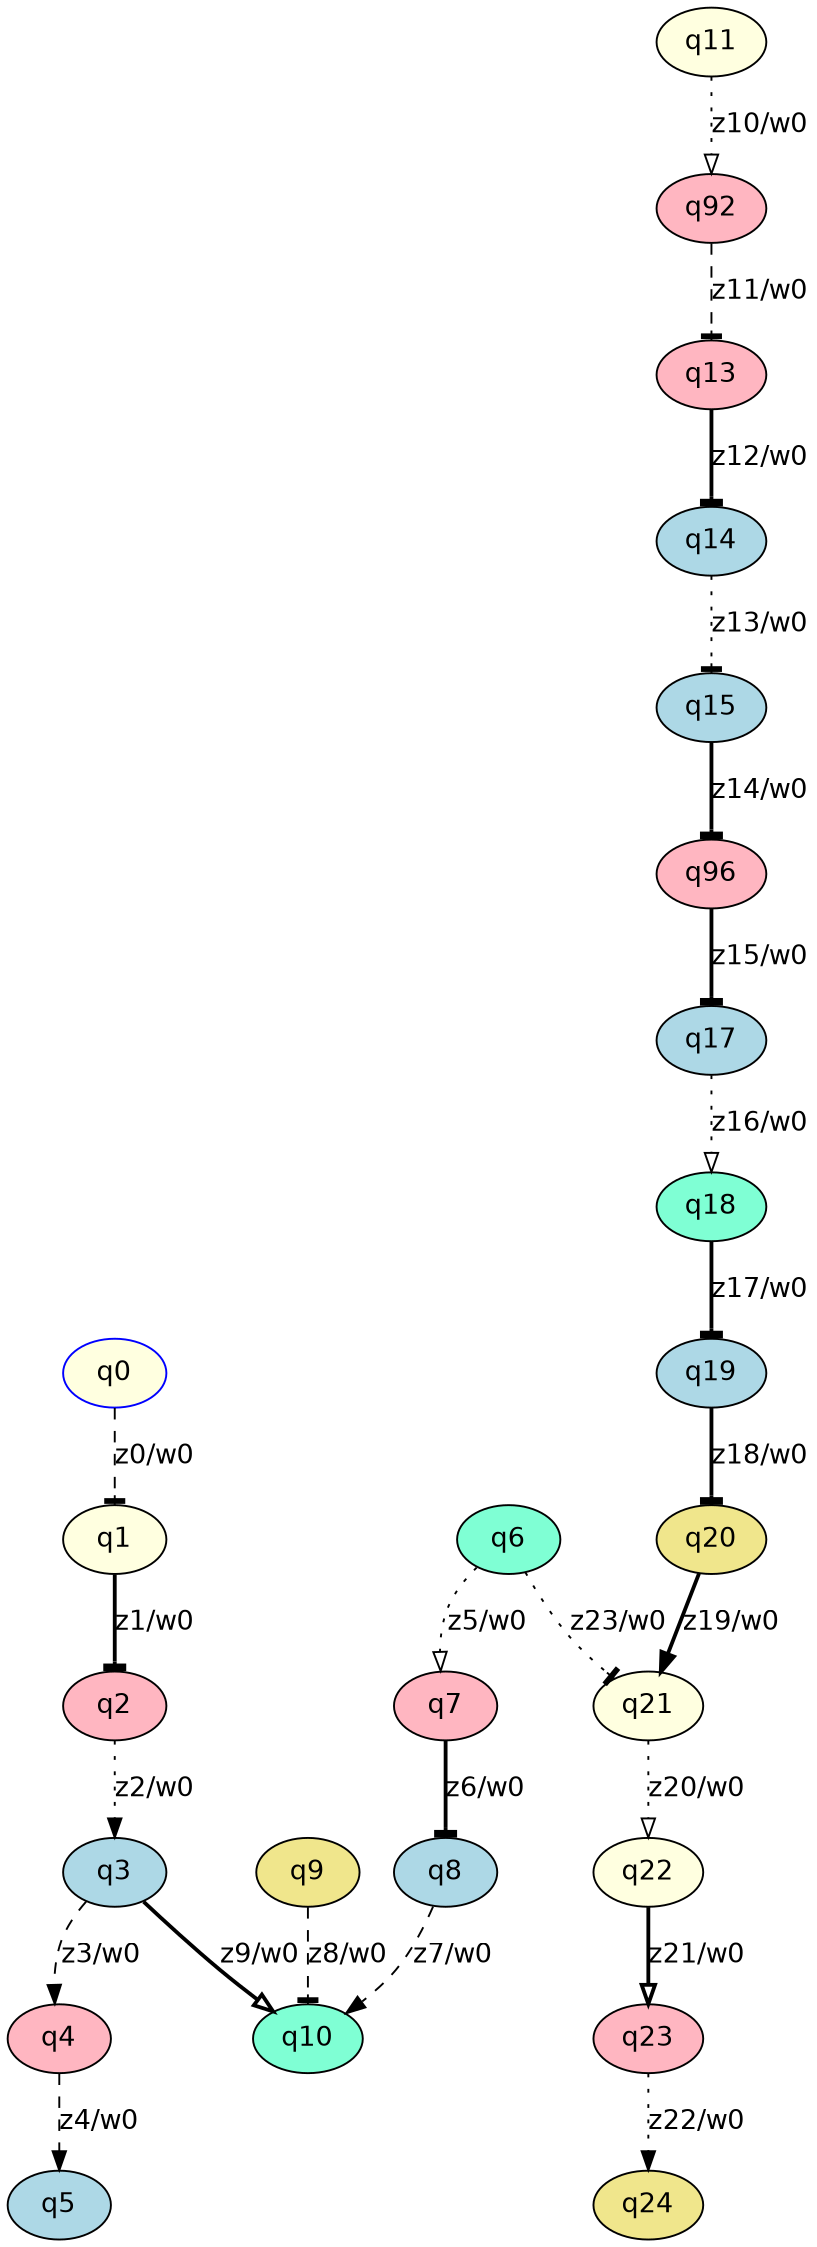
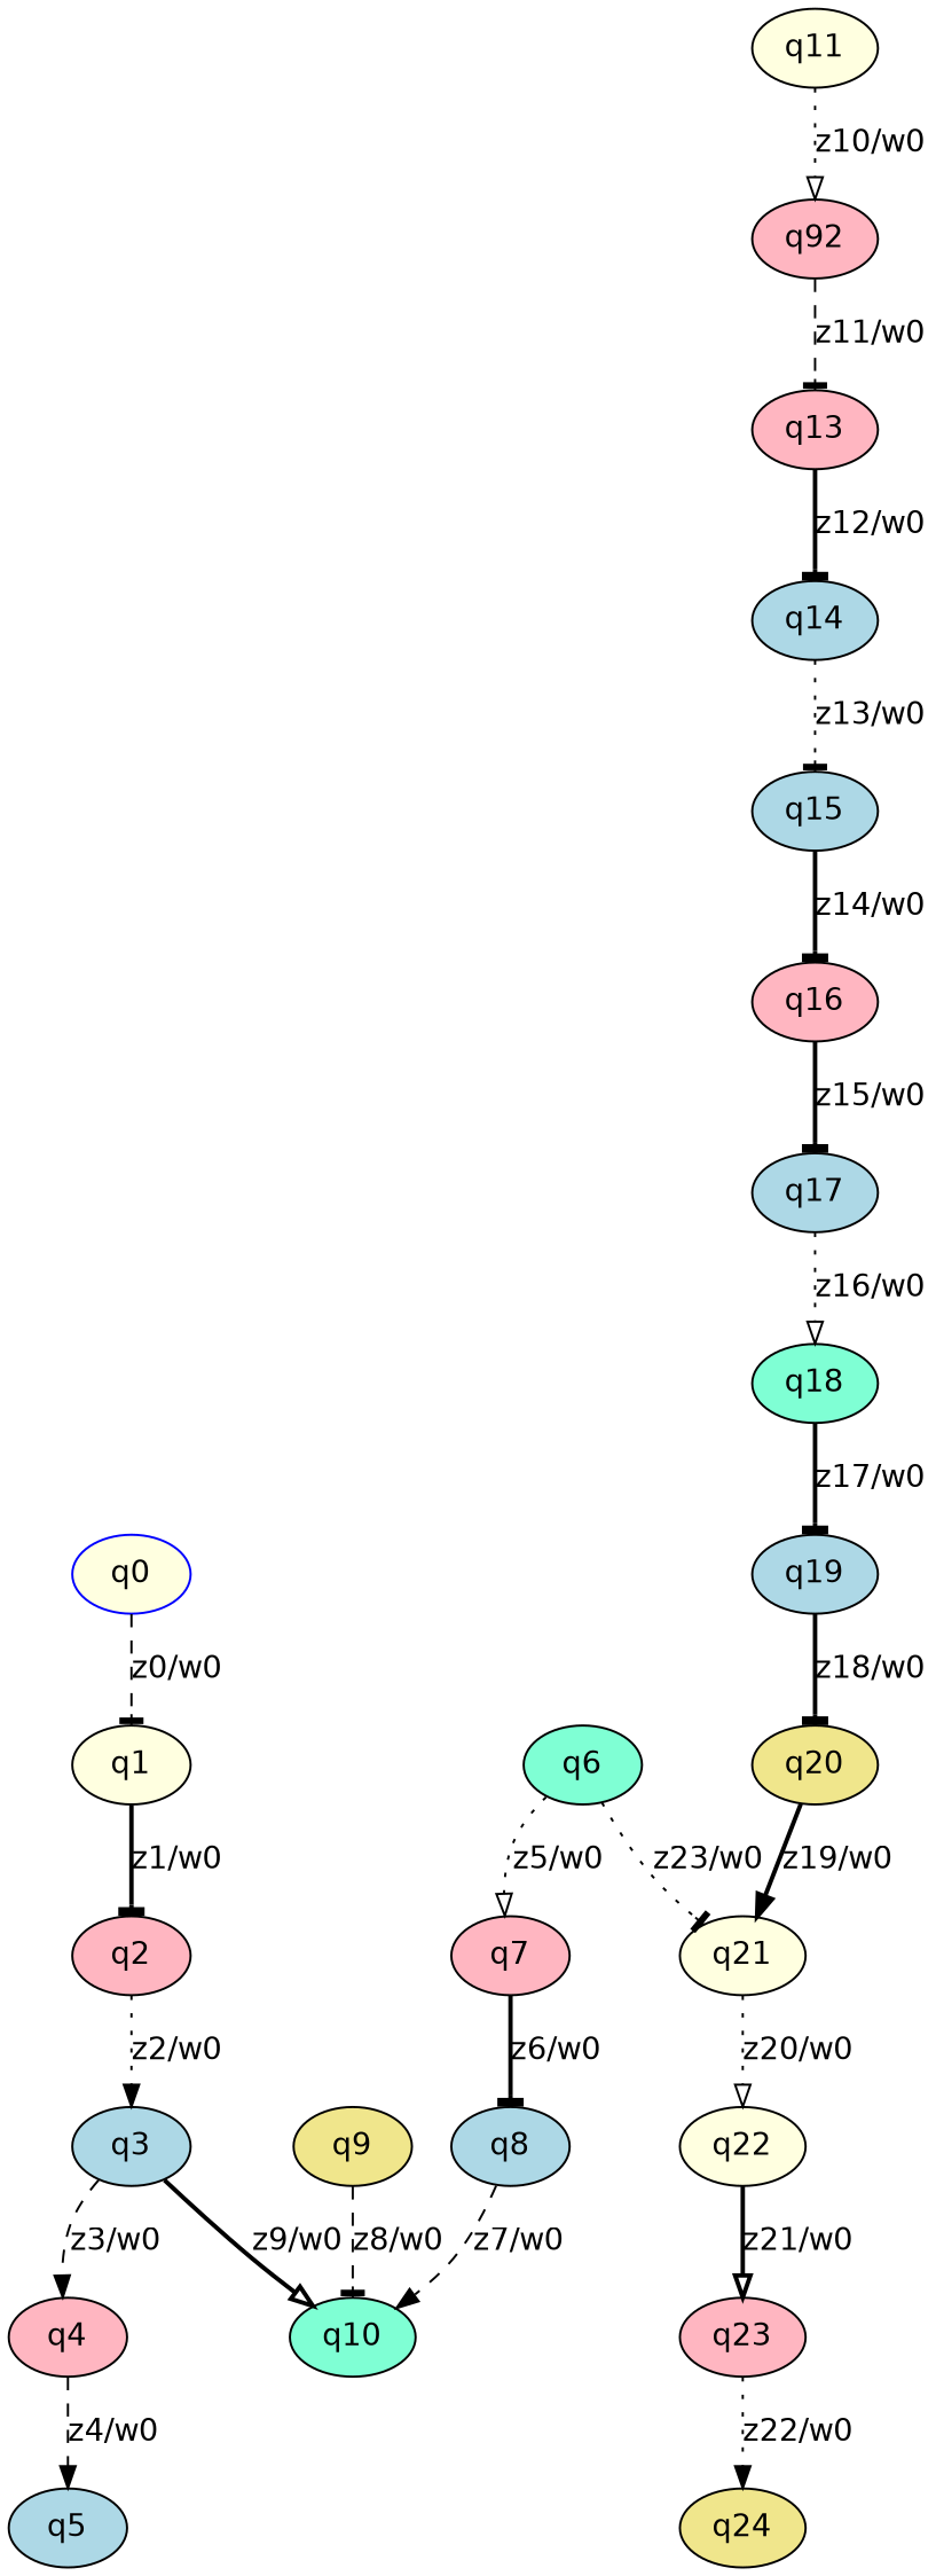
  digraph {
    fontname="DejaVu Sans"
    node [fillcolor=lightpink fontname="DejaVu Sans" style=filled]
    edge [arrowhead=tee fontname="DejaVu Sans" style=bold]
    q0 [color=blue fillcolor=lightyellow]
    q1 [fillcolor=lightyellow]
    q2
    q3 [fillcolor=lightblue]
    q4
    q10 [fillcolor=aquamarine]
    q5 [fillcolor=lightblue]
    q6 [fillcolor=aquamarine]
    q7
    q21 [fillcolor=lightyellow]
    q8 [fillcolor=lightblue]
    q22 [fillcolor=lightyellow]
    q23
    q9 [fillcolor=khaki]
    q11 [fillcolor=lightyellow]
    n16 [label=q92]
    q13
    q14 [fillcolor=lightblue]
    q15 [fillcolor=lightblue]
-   q16 [label=q96]
+   q16
    q17 [fillcolor=lightblue]
    q18 [fillcolor=aquamarine]
    q19 [fillcolor=lightblue]
    q20 [fillcolor=khaki]
    q24 [fillcolor=khaki]
    q0 -> q1 [label="z0/w0" style=dashed]
    q1 -> q2 [label="z1/w0"]
    q2 -> q3 [arrowhead=normal label="z2/w0" style=dotted]
    q3 -> q4 [arrowhead=normal label="z3/w0" style=dashed]
    q3 -> q10 [arrowhead=onormal label="z9/w0"]
    q4 -> q5 [arrowhead=normal label="z4/w0" style=dashed]
    q6 -> q7 [arrowhead=onormal label="z5/w0" style=dotted]
    q6 -> q21 [label="z23/w0" style=dotted]
    q7 -> q8 [label="z6/w0"]
    q21 -> q22 [arrowhead=onormal label="z20/w0" style=dotted]
    q8 -> q10 [arrowhead=normal label="z7/w0" style=dashed]
    q22 -> q23 [arrowhead=onormal label="z21/w0"]
    q23 -> q24 [arrowhead=normal label="z22/w0" style=dotted]
    q9 -> q10 [label="z8/w0" style=dashed]
    q11 -> n16 [arrowhead=onormal label="z10/w0" style=dotted]
    n16 -> q13 [label="z11/w0" style=dashed]
    q13 -> q14 [label="z12/w0"]
    q14 -> q15 [label="z13/w0" style=dotted]
    q15 -> q16 [label="z14/w0"]
    q16 -> q17 [label="z15/w0"]
    q17 -> q18 [arrowhead=onormal label="z16/w0" style=dotted]
    q18 -> q19 [label="z17/w0"]
    q19 -> q20 [label="z18/w0"]
    q20 -> q21 [arrowhead=normal label="z19/w0"]
  }
